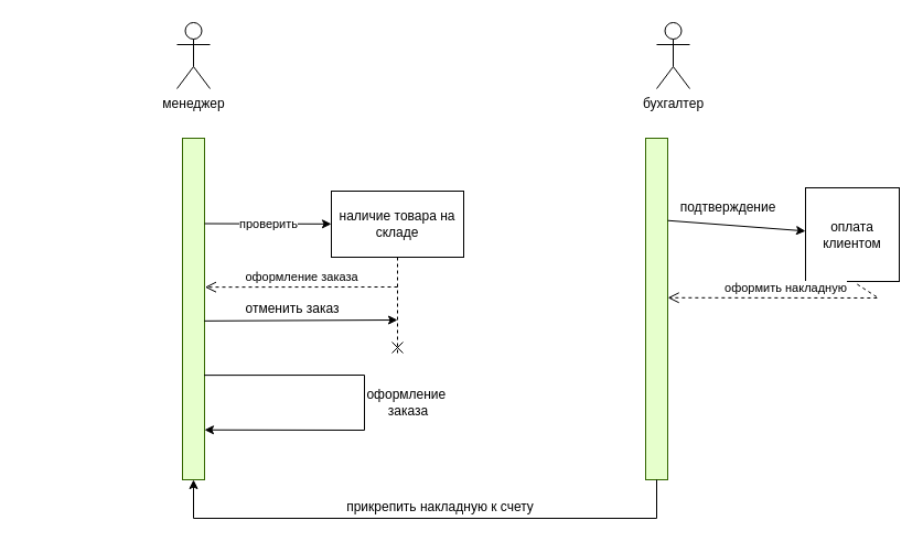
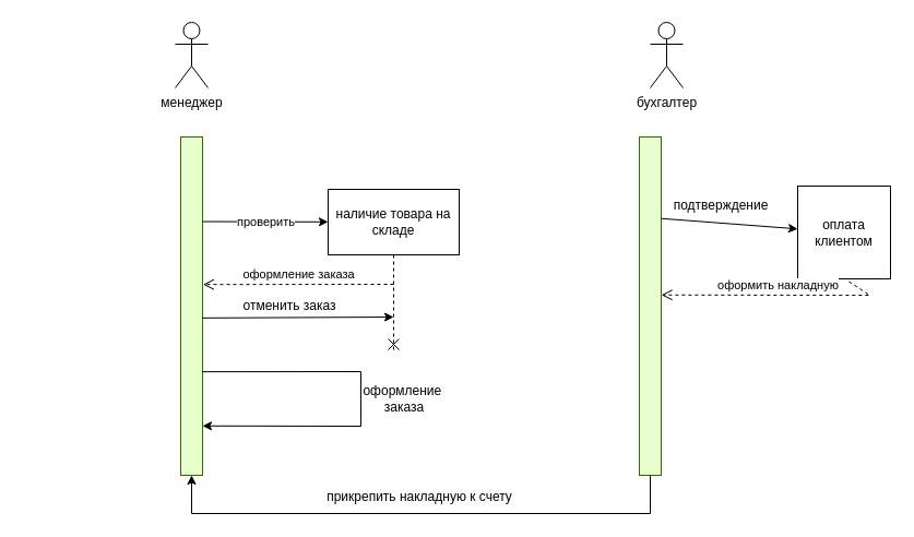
  <mxCell id="0" />
  <mxCell id="1" parent="0" />
  <mxCell id="2" value="менеджер" style="shape=umlActor;verticalLabelPosition=bottom;verticalAlign=top;html=1;outlineConnect=0;" vertex="1" parent="1"><mxGeometry x="160" y="20" width="30" height="60" as="geometry" /></mxCell>
  <mxCell id="3" value="бухгалтер" style="shape=umlActor;verticalLabelPosition=bottom;verticalAlign=top;html=1;outlineConnect=0;" vertex="1" parent="1"><mxGeometry x="595" y="20" width="30" height="60" as="geometry" /></mxCell>
  <mxCell id="4" value="" style="rounded=0;whiteSpace=wrap;html=1;rotation=90;fillColor=#E6FFCC;strokeColor=#336600;" vertex="1" parent="1"><mxGeometry x="20" y="270" width="310" height="20" as="geometry" /></mxCell>
  <mxCell id="5" value="" style="rounded=0;whiteSpace=wrap;html=1;rotation=90;fillColor=#E6FFCC;strokeColor=#336600;" vertex="1" parent="1"><mxGeometry x="440" y="270" width="310" height="20" as="geometry" /></mxCell>
  <mxCell id="6" value="" style="endArrow=classic;html=1;rounded=0;exitX=0.25;exitY=0;exitDx=0;exitDy=0;" edge="1" parent="1" source="4" target="8"><mxGeometry relative="1" as="geometry"><mxPoint x="340" y="220" as="sourcePoint" /><mxPoint x="280" y="203" as="targetPoint" /></mxGeometry></mxCell>
  <mxCell id="7" value="проверить" style="edgeLabel;resizable=0;html=1;align=center;verticalAlign=middle;" connectable="0" vertex="1" parent="6"><mxGeometry relative="1" as="geometry" /></mxCell>
  <mxCell id="8" value="наличие товара на складе" style="rounded=0;whiteSpace=wrap;html=1;" vertex="1" parent="1"><mxGeometry x="300" y="173" width="120" height="60" as="geometry" /></mxCell>
  <mxCell id="9" value="" style="endArrow=none;dashed=1;html=1;rounded=0;exitX=0.5;exitY=1;exitDx=0;exitDy=0;" edge="1" parent="1" source="8"><mxGeometry width="50" height="50" relative="1" as="geometry"><mxPoint x="380" y="280" as="sourcePoint" /><mxPoint x="360" y="320" as="targetPoint" /></mxGeometry></mxCell>
  <mxCell id="10" value="оформление заказа" style="html=1;verticalAlign=bottom;endArrow=open;dashed=1;endSize=8;rounded=0;entryX=0.436;entryY=-0.02;entryDx=0;entryDy=0;entryPerimeter=0;" edge="1" parent="1" target="4"><mxGeometry relative="1" as="geometry"><mxPoint x="360" y="260" as="sourcePoint" /><mxPoint x="190" y="260" as="targetPoint" /></mxGeometry></mxCell>
  <mxCell id="11" value="" style="endArrow=classic;html=1;rounded=0;exitX=0.535;exitY=0.017;exitDx=0;exitDy=0;exitPerimeter=0;" edge="1" parent="1" source="4"><mxGeometry width="50" height="50" relative="1" as="geometry"><mxPoint x="360" y="320" as="sourcePoint" /><mxPoint x="360" y="290" as="targetPoint" /></mxGeometry></mxCell>
  <mxCell id="12" value="отменить заказ" style="text;html=1;strokeColor=none;fillColor=none;align=center;verticalAlign=middle;whiteSpace=wrap;rounded=0;" vertex="1" parent="1"><mxGeometry x="220" y="265" width="90" height="30" as="geometry" /></mxCell>
  <mxCell id="13" value="" style="endArrow=none;html=1;rounded=0;" edge="1" parent="1"><mxGeometry width="50" height="50" relative="1" as="geometry"><mxPoint x="355" y="320" as="sourcePoint" /><mxPoint x="365" y="310" as="targetPoint" /><Array as="points"><mxPoint x="355" y="320" /></Array></mxGeometry></mxCell>
  <mxCell id="14" value="" style="endArrow=none;html=1;rounded=0;" edge="1" parent="1"><mxGeometry width="50" height="50" relative="1" as="geometry"><mxPoint x="365" y="320" as="sourcePoint" /><mxPoint x="355" y="310" as="targetPoint" /><Array as="points"><mxPoint x="355" y="310" /></Array></mxGeometry></mxCell>
  <mxCell id="15" value="" style="endArrow=classic;html=1;rounded=0;exitX=0.694;exitY=0.023;exitDx=0;exitDy=0;exitPerimeter=0;entryX=0.854;entryY=0.002;entryDx=0;entryDy=0;entryPerimeter=0;" edge="1" parent="1" source="4" target="4"><mxGeometry width="50" height="50" relative="1" as="geometry"><mxPoint x="330" y="380" as="sourcePoint" /><mxPoint x="200" y="380" as="targetPoint" /><Array as="points"><mxPoint x="330" y="340" /><mxPoint x="330" y="390" /></Array></mxGeometry></mxCell>
  <mxCell id="16" value="оформление&amp;nbsp;&lt;br&gt;заказа" style="text;html=1;strokeColor=none;fillColor=none;align=center;verticalAlign=middle;whiteSpace=wrap;rounded=0;" vertex="1" parent="1"><mxGeometry x="340" y="350" width="60" height="30" as="geometry" /></mxCell>
  <mxCell id="17" value="" style="endArrow=classic;html=1;rounded=0;exitX=0.241;exitY=-0.002;exitDx=0;exitDy=0;exitPerimeter=0;" edge="1" parent="1" source="5" target="19"><mxGeometry width="50" height="50" relative="1" as="geometry"><mxPoint x="610" y="200" as="sourcePoint" /><mxPoint x="730" y="200" as="targetPoint" /></mxGeometry></mxCell>
  <mxCell id="18" value="подтверждение" style="text;html=1;strokeColor=none;fillColor=none;align=center;verticalAlign=middle;whiteSpace=wrap;rounded=0;" vertex="1" parent="1"><mxGeometry x="630" y="173" width="60" height="30" as="geometry" /></mxCell>
  <mxCell id="19" value="оплата клиентом" style="rounded=0;whiteSpace=wrap;html=1;" vertex="1" parent="1"><mxGeometry x="730" y="170" width="85" height="85" as="geometry" /></mxCell>
  <mxCell id="20" value="оформить накладную" style="html=1;verticalAlign=bottom;endArrow=open;dashed=1;endSize=8;rounded=0;exitX=0.551;exitY=1.03;exitDx=0;exitDy=0;exitPerimeter=0;entryX=0.467;entryY=-0.006;entryDx=0;entryDy=0;entryPerimeter=0;" edge="1" parent="1" source="19" target="5"><mxGeometry relative="1" as="geometry"><mxPoint x="780" y="250" as="sourcePoint" /><mxPoint x="610" y="270" as="targetPoint" /><Array as="points"><mxPoint x="796" y="270" /></Array></mxGeometry></mxCell>
  <mxCell id="21" value="" style="endArrow=classic;html=1;rounded=0;exitX=1;exitY=0.5;exitDx=0;exitDy=0;entryX=1;entryY=0.5;entryDx=0;entryDy=0;entryPerimeter=0;" edge="1" parent="1" source="5" target="4"><mxGeometry width="50" height="50" relative="1" as="geometry"><mxPoint x="500" y="490" as="sourcePoint" /><mxPoint x="170" y="470" as="targetPoint" /><Array as="points"><mxPoint x="595" y="470" /><mxPoint x="175" y="470" /></Array></mxGeometry></mxCell>
- <mxCell id="22" value="прикрепить накладную к счету" style="text;html=1;strokeColor=none;fillColor=none;align=center;verticalAlign=middle;whiteSpace=wrap;rounded=0;" vertex="1" parent="1"><mxGeometry x="304" y="445" width="190" height="30" as="geometry" /></mxCell>
+ <mxCell id="22" value="прикрепить накладную к счету" style="text;html=1;strokeColor=none;fillColor=none;align=center;verticalAlign=middle;whiteSpace=wrap;rounded=0;" vertex="1" parent="1"><mxGeometry x="289" y="440" width="190" height="30" as="geometry" /></mxCell>
